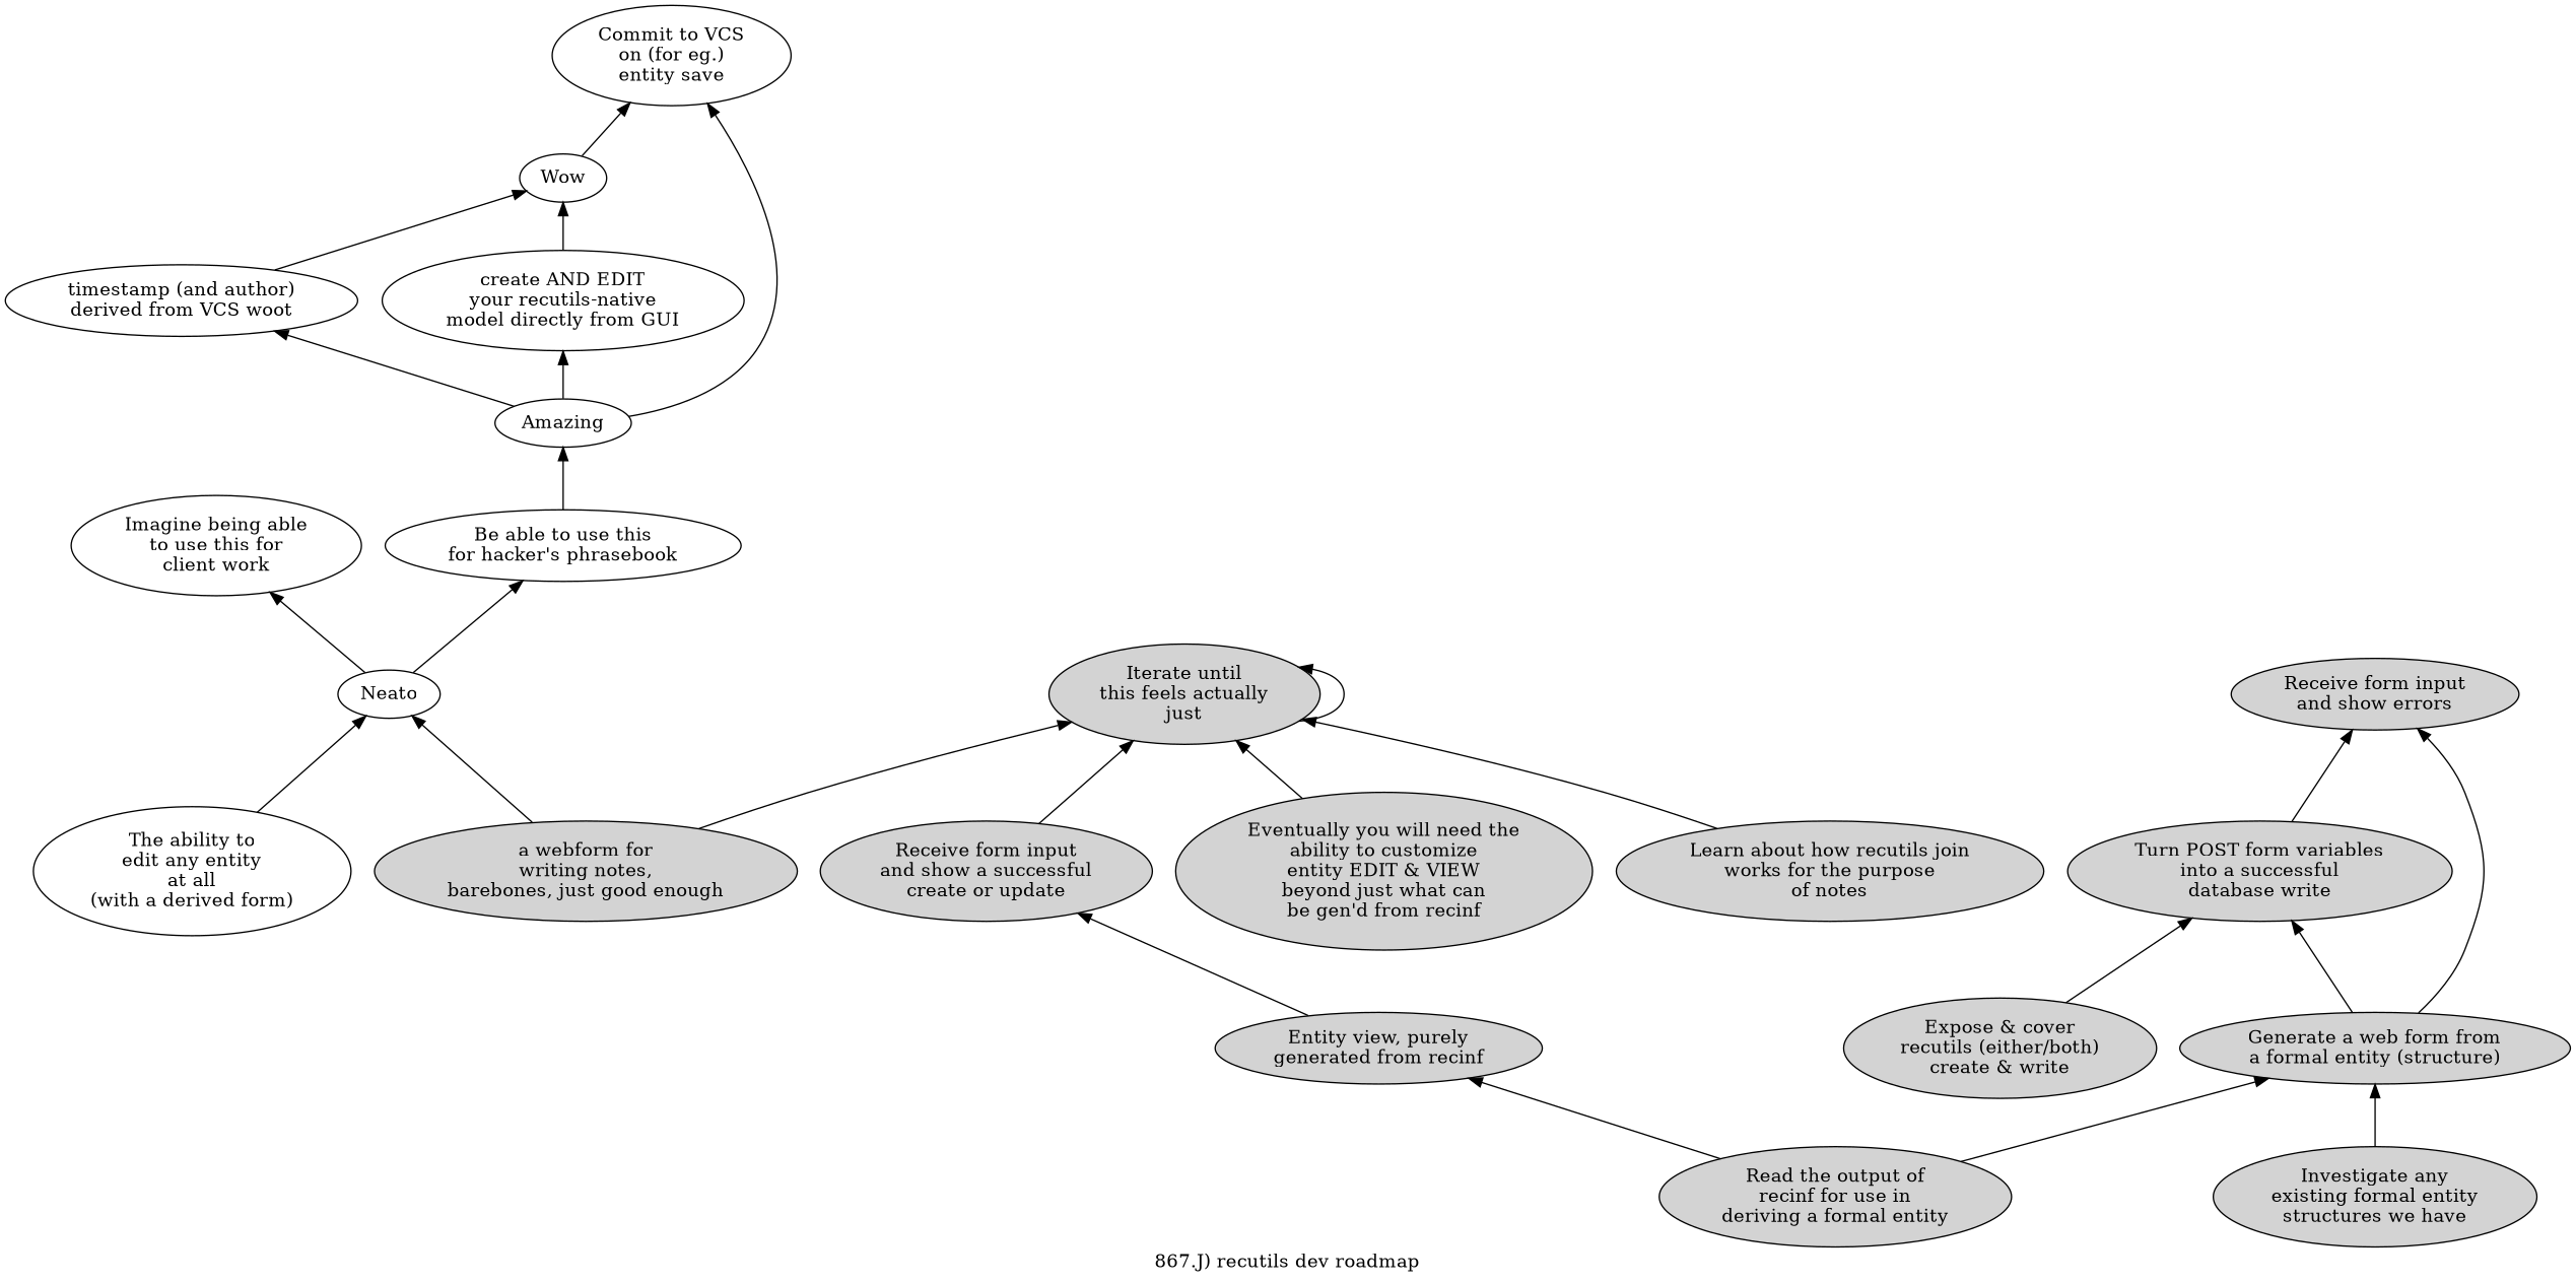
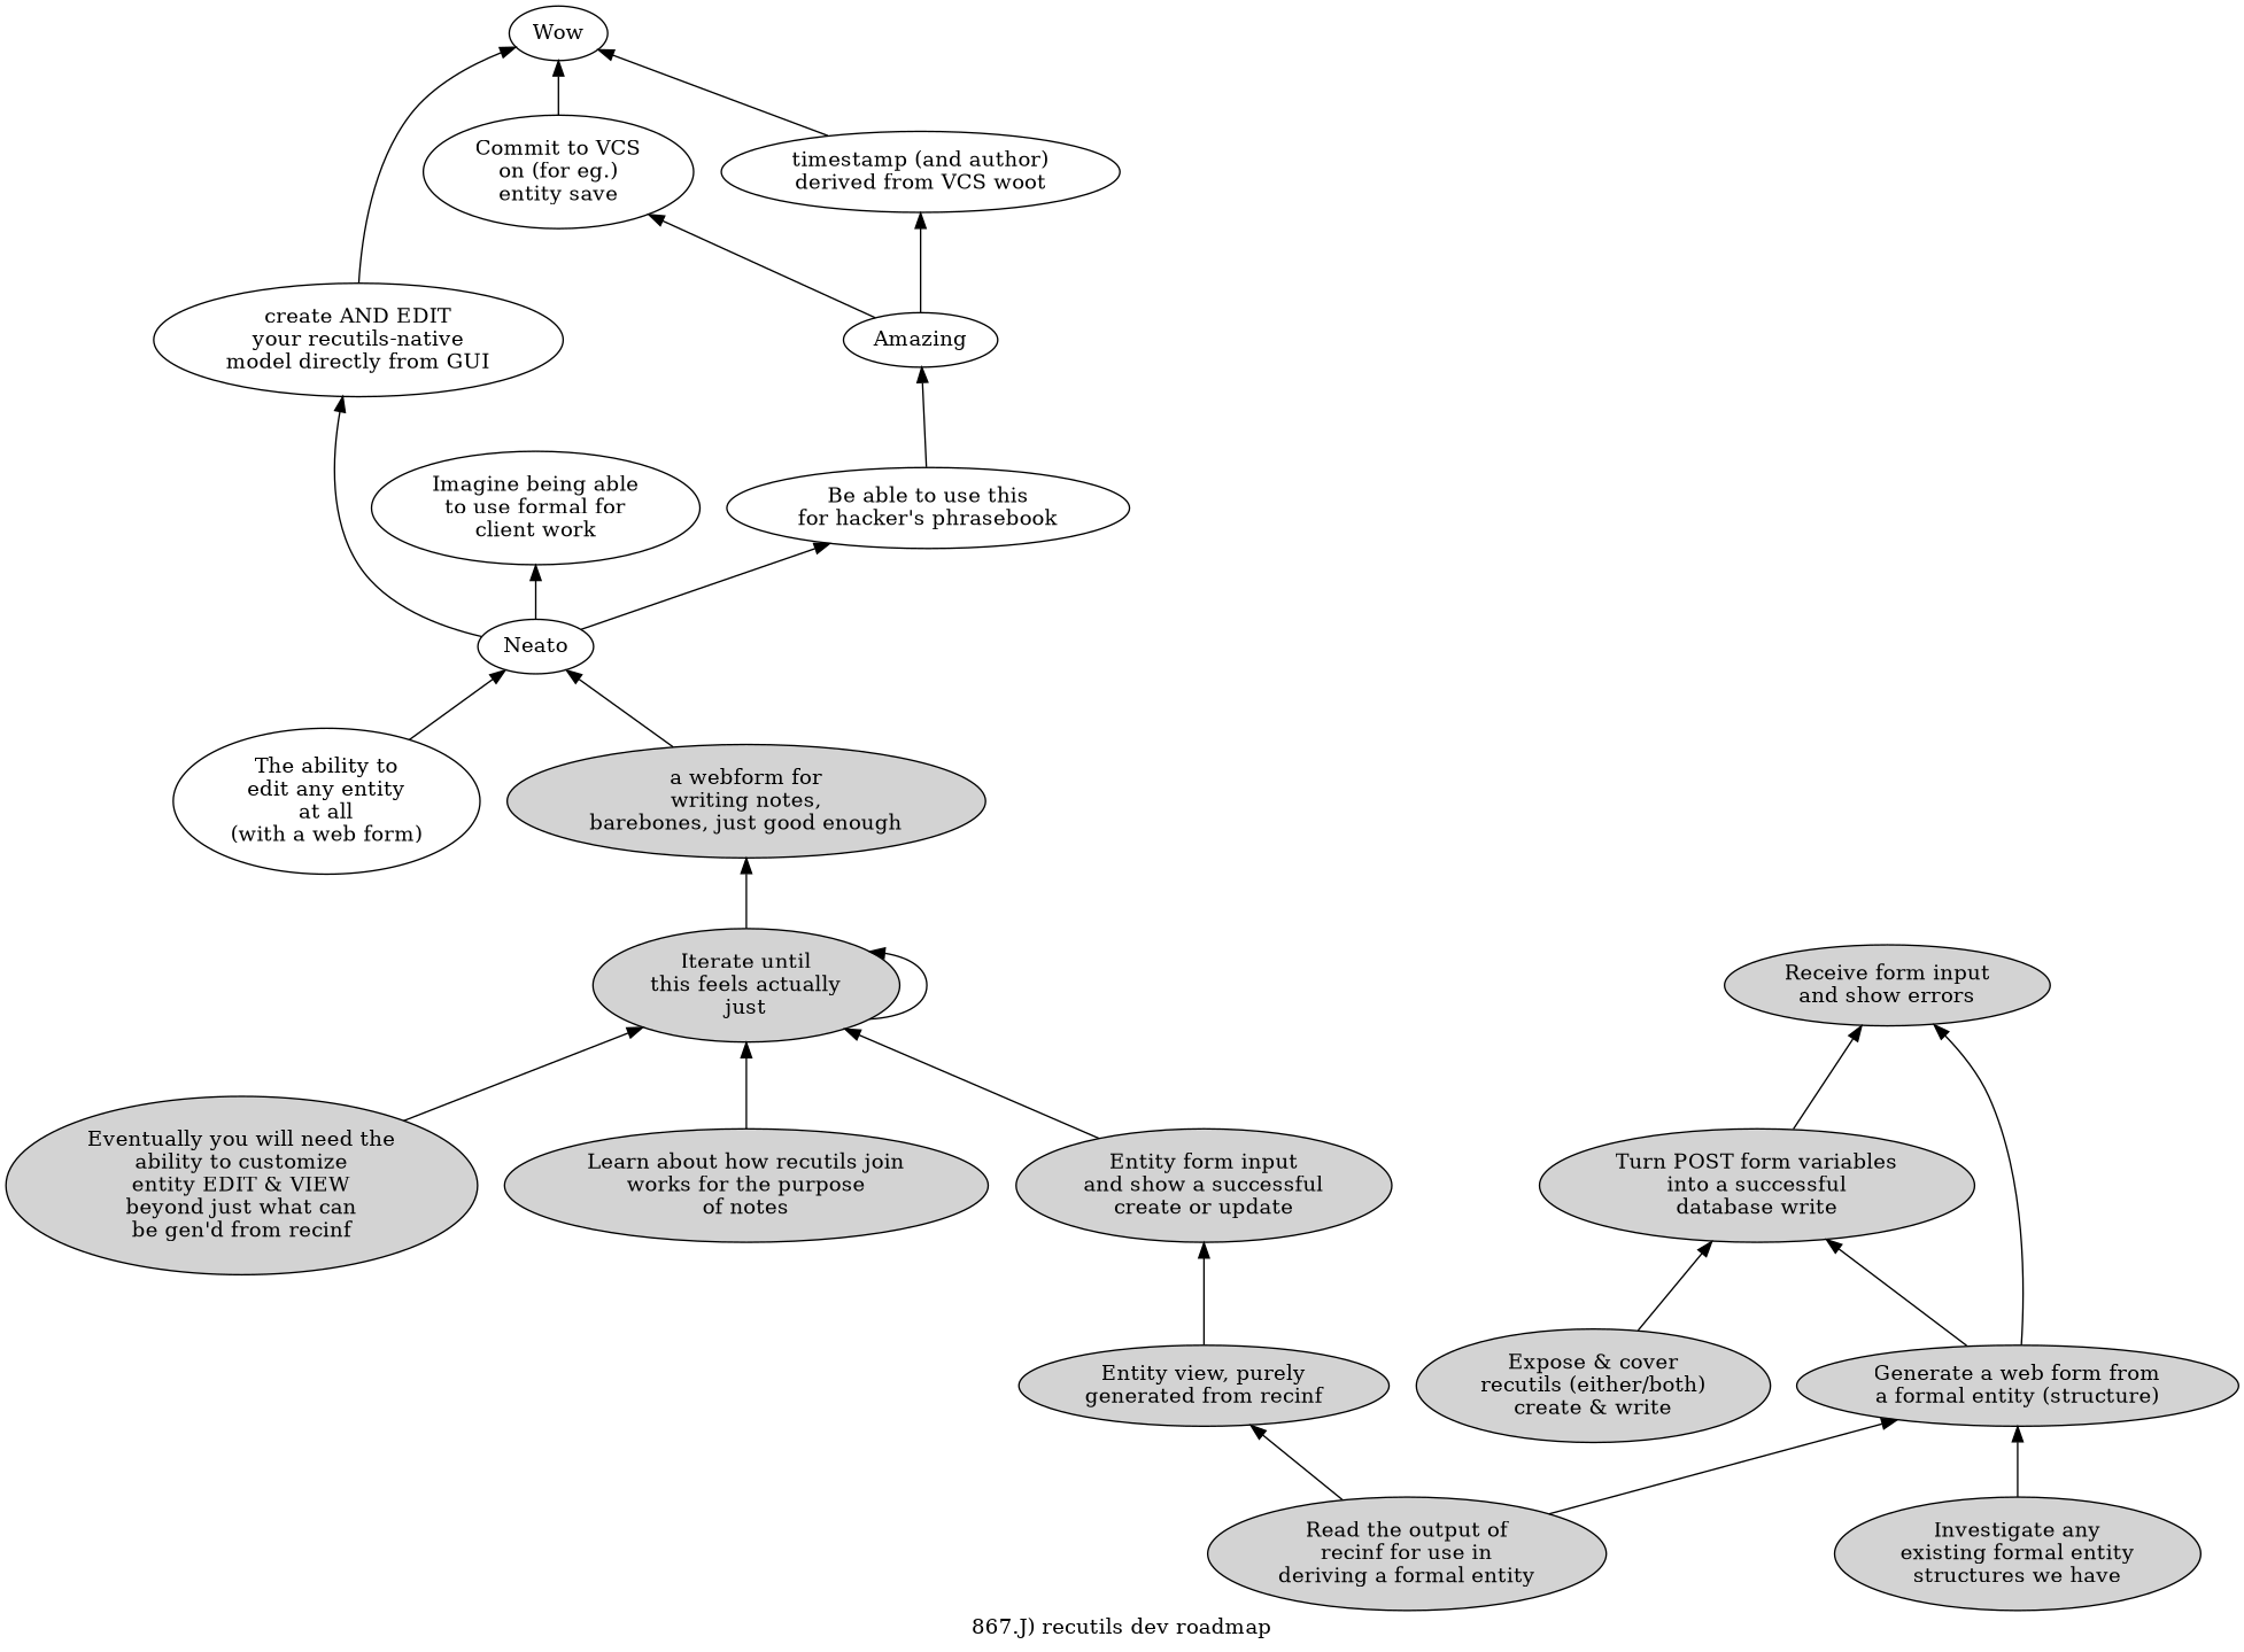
  digraph {
    label="867.J) recutils dev roadmap"
    rankdir=BT
    node [style=filled]
    n1 [label=Wow style=""]
    n2 [label="create AND EDIT\nyour recutils-native\nmodel directly from GUI" style=""]
    n3 [label="timestamp (and author)\nderived from VCS woot" style=""]
    n4 [label="Commit to VCS\non (for eg.)\nentity save" style=""]
    n5 [label=Amazing style=""]
-   n6 [label="Imagine being able\nto use this for\nclient work" style=""]
+   n6 [label="Imagine being able\nto use formal for\nclient work" style=""]
    n7 [label="Be able to use this\nfor hacker's phrasebook" style=""]
    n8 [label=Neato style=""]
-   n9 [label="The ability to\nedit any entity\nat all\n(with a derived form)" style=""]
+   n9 [label="The ability to\nedit any entity\nat all\n(with a web form)" style=""]
    n10 [label="a webform for\nwriting notes,\nbarebones, just good enough"]
    n11 [label="Iterate until\nthis feels actually\njust"]
    n12 [label="Eventually you will need the\nability to customize\nentity EDIT & VIEW\nbeyond just what can\nbe gen'd from recinf"]
    n13 [label="Learn about how recutils join\nworks for the purpose\nof notes"]
-   n14 [label="Receive form input\nand show a successful\ncreate or update"]
+   n14 [label="Entity form input\nand show a successful\ncreate or update"]
    n15 [label="Turn POST form variables\ninto a successful\ndatabase write"]
    n16 [label="Receive form input\nand show errors"]
    n17 [label="Expose & cover\nrecutils (either/both)\ncreate & write"]
    n18 [label="Generate a web form from\na formal entity (structure)"]
    n19 [label="Investigate any\nexisting formal entity\nstructures we have"]
    n20 [label="Read the output of\nrecinf for use in\nderiving a formal entity"]
    n21 [label="Entity view, purely\ngenerated from recinf"]
    n2 -> n1
    n3 -> n1
-   n1 -> n4
-   n5 -> n2
+   n4 -> n1
+   n8 -> n2
    n5 -> n3
    n5 -> n4
    n7 -> n5
    n8 -> n6
    n8 -> n7
    n9 -> n8
    n10 -> n8
-   n10 -> n11
+   n11 -> n10
    n11 -> n11
    n12 -> n11
    n13 -> n11
    n14 -> n11
    n15 -> n16
    n17 -> n15
    n18 -> n15
    n18 -> n16
    n19 -> n18
    n20 -> n18
    n20 -> n21
    n21 -> n14
  }
